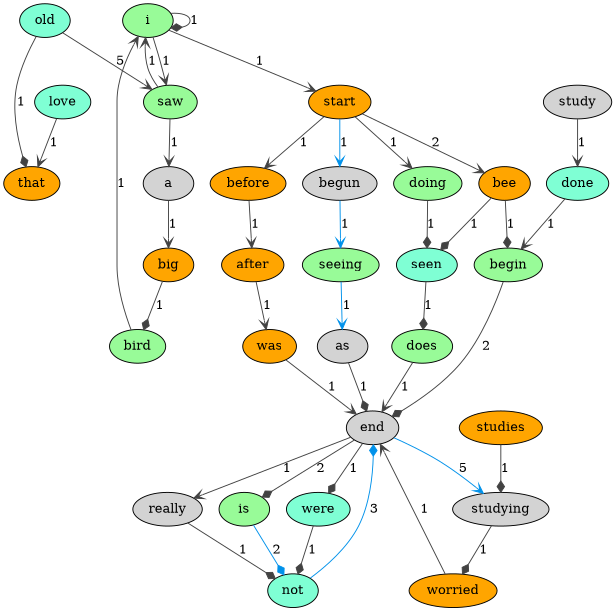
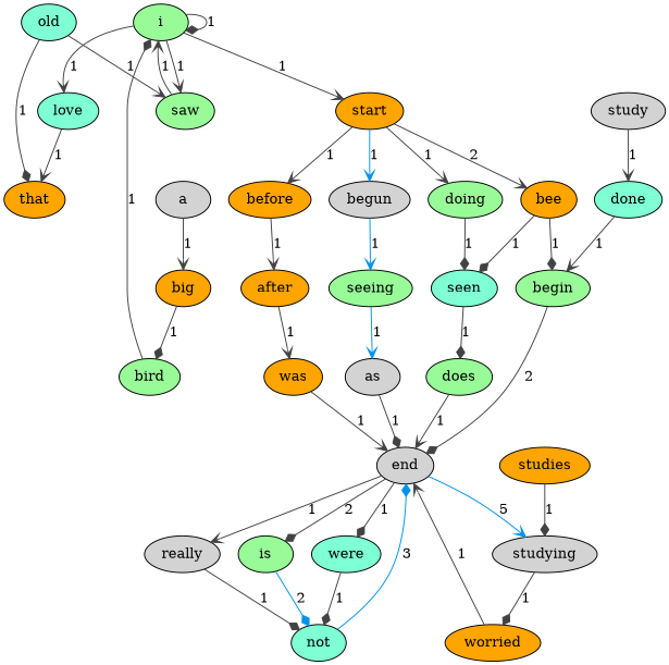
  digraph {
    node [fillcolor=orange style=filled]
    edge [arrowhead=vee color="#424242"]
    i [fillcolor=palegreen]
    saw [fillcolor=palegreen]
    love [fillcolor=aquamarine]
    start
    a [fillcolor=lightgrey]
    that
    bee
    doing [fillcolor=palegreen]
    begun [fillcolor=lightgrey]
    before
    big
    bird [fillcolor=palegreen]
    old [fillcolor=aquamarine]
    studies
    studying [fillcolor=lightgrey]
    seen [fillcolor=aquamarine]
    begin [fillcolor=palegreen]
    seeing [fillcolor=palegreen]
    after
    worried
    end [fillcolor=lightgrey]
    is [fillcolor=palegreen]
    were [fillcolor=aquamarine]
    really [fillcolor=lightgrey]
    not [fillcolor=aquamarine]
    does [fillcolor=palegreen]
    study [fillcolor=lightgrey]
    done [fillcolor=aquamarine]
    as [fillcolor=lightgrey]
    was
    i -> i [arrowhead=diamond label=1]
    i -> saw [label=1]
+   i -> love [label=1]
    i -> start [label=1]
    saw -> i [label=1]
-   saw -> a [label=1]
    love -> that [label=1]
    start -> bee [label=2]
    start -> doing [label=1]
    start -> begun [color="#0091EA" label=1]
    start -> before [label=1]
    a -> big [label=1]
    bee -> seen [arrowhead=diamond label=1]
    bee -> begin [arrowhead=diamond label=1]
    doing -> seen [arrowhead=diamond label=1]
    begun -> seeing [color="#0091EA" label=1]
    before -> after [label=1]
    big -> bird [arrowhead=diamond label=1]
-   bird -> i [label=1]
-   old -> saw [label=5]
+   bird -> i [arrowhead=diamond label=1]
+   old -> saw [label=1]
    old -> that [arrowhead=diamond label=1]
    studies -> studying [arrowhead=diamond label=1]
    studying -> worried [arrowhead=diamond label=1]
    seen -> does [arrowhead=diamond label=1]
    begin -> end [arrowhead=diamond label=2]
    seeing -> as [color="#0091EA" label=1]
    after -> was [label=1]
    worried -> end [label=1]
    end -> studying [color="#0091EA" label=5]
    end -> is [arrowhead=diamond label=2]
    end -> were [arrowhead=diamond label=1]
    end -> really [label=1]
    is -> not [arrowhead=diamond color="#0091EA" label=2]
    were -> not [arrowhead=diamond label=1]
    really -> not [arrowhead=diamond label=1]
    not -> end [arrowhead=diamond color="#0091EA" label=3]
    does -> end [label=1]
    study -> done [label=1]
    done -> begin [label=1]
    as -> end [arrowhead=diamond label=1]
    was -> end [label=1]
  }
